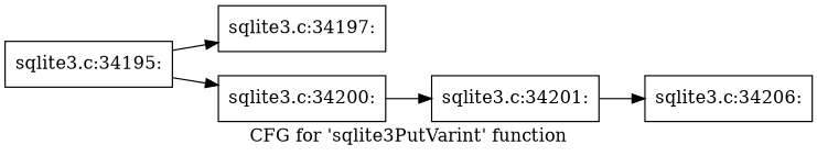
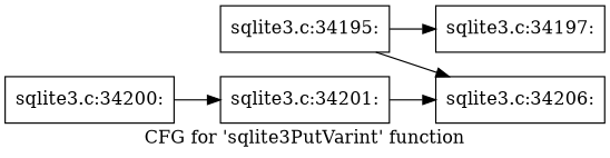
  digraph {
    label="CFG for 'sqlite3PutVarint' function"
    rankdir=LR
    node [shape=record]
    n1 [label="{sqlite3.c:34195:}"]
    n2 [label="{sqlite3.c:34197:}"]
    n3 [label="{sqlite3.c:34200:}"]
    n4 [label="{sqlite3.c:34201:}"]
    n5 [label="{sqlite3.c:34206:}"]
    n1 -> n2
-   n1 -> n3
+   n1 -> n5
    n3 -> n4
    n4 -> n5
  }
